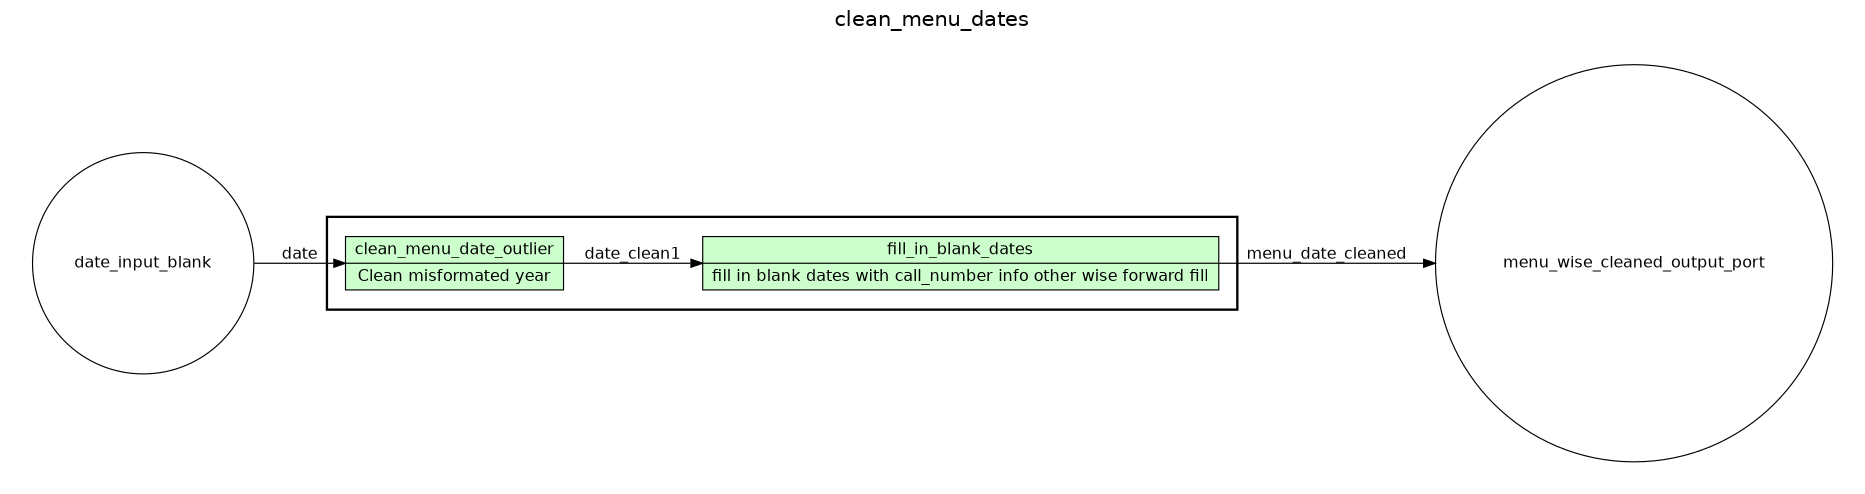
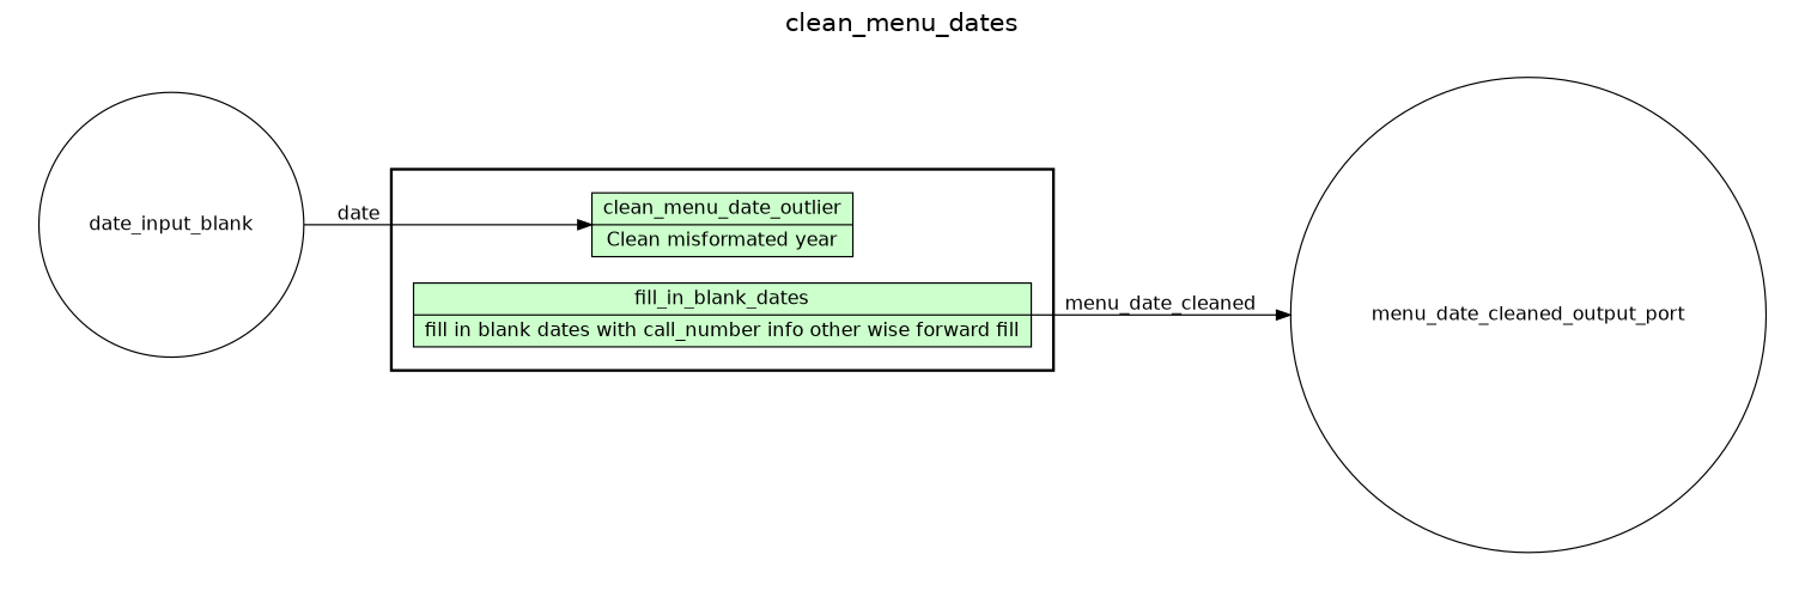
  digraph {
    fontname="DejaVu Sans"
    fontsize=18
    label=clean_menu_dates
    labelloc=t
    rankdir=LR
    node [fillcolor="#CCFFCC" fontname="DejaVu Sans" peripheries=1 shape=record style=filled]
    edge [fontname="DejaVu Sans"]
    n1 [label="{{<f0> clean_menu_date_outlier |<f1> Clean misformated year}}" rankdir=LR]
    n2 [label="{{<f0> fill_in_blank_dates |<f1> fill in blank dates with call_number info other wise forward fill}}" rankdir=LR]
    n3 [fillcolor="#FFFFFF" label=date_input_blank shape=circle width=0.2]
-   menu_date_cleaned_output_port [fillcolor="#FFFFFF" shape=circle width=0.2 label=menu_wise_cleaned_output_port]
+   menu_date_cleaned_output_port [fillcolor="#FFFFFF" shape=circle width=0.2]
    subgraph cluster_1 {
      color=black
      label=""
      penwidth=2
      subgraph cluster_2 {
        color=white
        label=""
        penwidth=2
        n1
        n2
      }
    }
    subgraph cluster_3 {
      color=white
      label=""
      subgraph cluster_4 {
        color=white
        label=""
        n3
      }
    }
    subgraph cluster_5 {
      color=white
      label=""
      subgraph cluster_6 {
        color=white
        label=""
        menu_date_cleaned_output_port
      }
    }
-   n1 -> n2 [label=date_clean1]
    n2 -> menu_date_cleaned_output_port [label=menu_date_cleaned]
    n3 -> n1 [label=date]
  }
